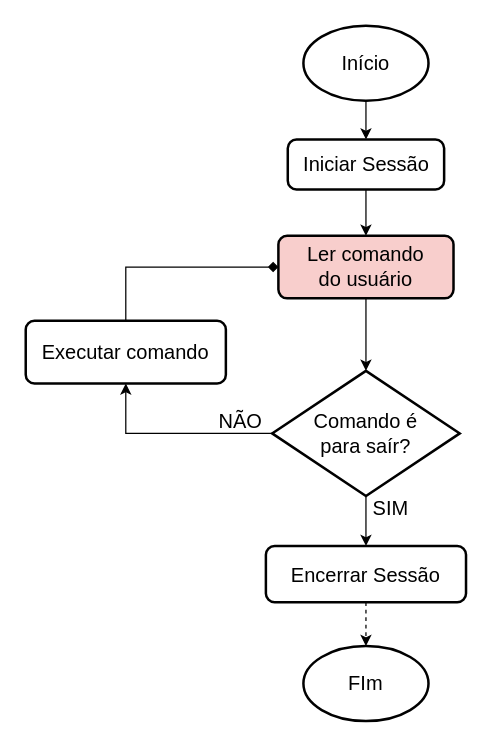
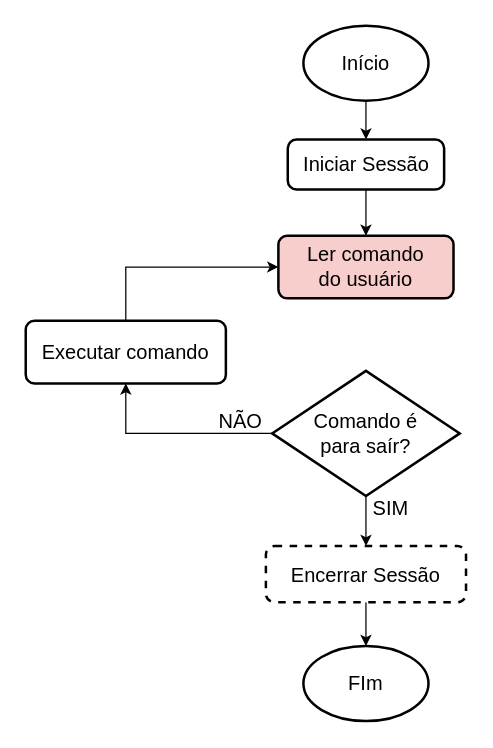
  <mxCell id="0" />
  <mxCell id="1" parent="0" />
  <mxCell id="2" style="edgeStyle=orthogonalEdgeStyle;rounded=0;orthogonalLoop=1;jettySize=auto;html=1;exitX=0.5;exitY=1;exitDx=0;exitDy=0;exitPerimeter=0;entryX=0.5;entryY=0;entryDx=0;entryDy=0;" edge="1" parent="1" source="3" target="15"><mxGeometry relative="1" as="geometry" /></mxCell>
  <mxCell id="3" value="&lt;font style=&quot;font-size: 16px&quot;&gt;Início&lt;/font&gt;" style="strokeWidth=2;html=1;shape=mxgraph.flowchart.start_1;whiteSpace=wrap;" vertex="1" parent="1"><mxGeometry x="242" y="20" width="100" height="60" as="geometry" /></mxCell>
- <mxCell id="4" style="edgeStyle=orthogonalEdgeStyle;rounded=0;orthogonalLoop=1;jettySize=auto;html=1;exitX=0.5;exitY=1;exitDx=0;exitDy=0;" edge="1" parent="1" source="5" target="8"><mxGeometry relative="1" as="geometry" /></mxCell>
  <mxCell id="5" value="&lt;font style=&quot;font-size: 16px&quot;&gt;Ler comando&lt;br&gt;do usuário&lt;br&gt;&lt;/font&gt;" style="rounded=1;whiteSpace=wrap;html=1;absoluteArcSize=1;arcSize=14;strokeWidth=2;fillColor=#f8cecc;" vertex="1" parent="1"><mxGeometry x="222" y="188" width="140" height="50" as="geometry" /></mxCell>
  <mxCell id="6" style="edgeStyle=orthogonalEdgeStyle;rounded=0;orthogonalLoop=1;jettySize=auto;html=1;exitX=0;exitY=0.5;exitDx=0;exitDy=0;exitPerimeter=0;entryX=0.5;entryY=1;entryDx=0;entryDy=0;" edge="1" parent="1" source="8" target="10"><mxGeometry relative="1" as="geometry" /></mxCell>
  <mxCell id="7" style="edgeStyle=orthogonalEdgeStyle;rounded=0;orthogonalLoop=1;jettySize=auto;html=1;exitX=0.5;exitY=1;exitDx=0;exitDy=0;exitPerimeter=0;entryX=0.5;entryY=0;entryDx=0;entryDy=0;" edge="1" parent="1" source="8" target="12"><mxGeometry relative="1" as="geometry" /></mxCell>
  <mxCell id="8" value="&lt;font style=&quot;font-size: 16px&quot;&gt;Comando é&lt;br&gt;para saír?&lt;/font&gt;" style="strokeWidth=2;html=1;shape=mxgraph.flowchart.decision;whiteSpace=wrap;" vertex="1" parent="1"><mxGeometry x="217" y="296" width="150" height="100" as="geometry" /></mxCell>
- <mxCell id="9" style="edgeStyle=orthogonalEdgeStyle;rounded=0;orthogonalLoop=1;jettySize=auto;html=1;exitX=0.5;exitY=0;exitDx=0;exitDy=0;entryX=0;entryY=0.5;entryDx=0;entryDy=0;endArrow=diamond;" edge="1" parent="1" source="10" target="5"><mxGeometry relative="1" as="geometry" /></mxCell>
+ <mxCell id="9" style="edgeStyle=orthogonalEdgeStyle;rounded=0;orthogonalLoop=1;jettySize=auto;html=1;exitX=0.5;exitY=0;exitDx=0;exitDy=0;entryX=0;entryY=0.5;entryDx=0;entryDy=0;" edge="1" parent="1" source="10" target="5"><mxGeometry relative="1" as="geometry" /></mxCell>
  <mxCell id="10" value="&lt;div style=&quot;font-size: 16px&quot;&gt;&lt;font style=&quot;font-size: 16px&quot;&gt;Executar comando&lt;/font&gt;&lt;/div&gt;" style="rounded=1;whiteSpace=wrap;html=1;absoluteArcSize=1;arcSize=14;strokeWidth=2;" vertex="1" parent="1"><mxGeometry x="20" y="256" width="160" height="50" as="geometry" /></mxCell>
- <mxCell id="11" style="edgeStyle=orthogonalEdgeStyle;rounded=0;orthogonalLoop=1;jettySize=auto;html=1;exitX=0.5;exitY=1;exitDx=0;exitDy=0;entryX=0.5;entryY=0;entryDx=0;entryDy=0;entryPerimeter=0;dashed=1;" edge="1" parent="1" source="12" target="13"><mxGeometry relative="1" as="geometry" /></mxCell>
- <mxCell id="12" value="&lt;font style=&quot;font-size: 16px&quot;&gt;Encerrar Sessão&lt;/font&gt;" style="rounded=1;whiteSpace=wrap;html=1;absoluteArcSize=1;arcSize=14;strokeWidth=2;" vertex="1" parent="1"><mxGeometry x="212" y="436" width="160" height="45" as="geometry" /></mxCell>
+ <mxCell id="11" style="edgeStyle=orthogonalEdgeStyle;rounded=0;orthogonalLoop=1;jettySize=auto;html=1;exitX=0.5;exitY=1;exitDx=0;exitDy=0;entryX=0.5;entryY=0;entryDx=0;entryDy=0;entryPerimeter=0;" edge="1" parent="1" source="12" target="13"><mxGeometry relative="1" as="geometry" /></mxCell>
+ <mxCell id="12" value="&lt;font style=&quot;font-size: 16px&quot;&gt;Encerrar Sessão&lt;/font&gt;" style="rounded=1;whiteSpace=wrap;html=1;absoluteArcSize=1;arcSize=14;strokeWidth=2;dashed=1;" vertex="1" parent="1"><mxGeometry x="212" y="436" width="160" height="45" as="geometry" /></mxCell>
  <mxCell id="13" value="&lt;font style=&quot;font-size: 16px&quot;&gt;FIm&lt;/font&gt;" style="strokeWidth=2;html=1;shape=mxgraph.flowchart.start_1;whiteSpace=wrap;" vertex="1" parent="1"><mxGeometry x="242" y="516" width="100" height="60" as="geometry" /></mxCell>
  <mxCell id="14" style="edgeStyle=orthogonalEdgeStyle;rounded=0;orthogonalLoop=1;jettySize=auto;html=1;exitX=0.5;exitY=1;exitDx=0;exitDy=0;entryX=0.5;entryY=0;entryDx=0;entryDy=0;" edge="1" parent="1" source="15" target="5"><mxGeometry relative="1" as="geometry" /></mxCell>
  <mxCell id="15" value="&lt;font style=&quot;font-size: 16px&quot;&gt;Iniciar Sessão&lt;/font&gt;" style="rounded=1;whiteSpace=wrap;html=1;absoluteArcSize=1;arcSize=14;strokeWidth=2;" vertex="1" parent="1"><mxGeometry x="229.5" y="111" width="125" height="40" as="geometry" /></mxCell>
  <mxCell id="16" value="&lt;font style=&quot;font-size: 16px&quot;&gt;SIM&lt;/font&gt;" style="text;html=1;strokeColor=none;fillColor=none;align=center;verticalAlign=middle;whiteSpace=wrap;rounded=0;" vertex="1" parent="1"><mxGeometry x="292" y="396" width="40" height="20" as="geometry" /></mxCell>
  <mxCell id="17" value="&lt;font style=&quot;font-size: 16px&quot;&gt;NÃO&lt;/font&gt;" style="text;html=1;strokeColor=none;fillColor=none;align=center;verticalAlign=middle;whiteSpace=wrap;rounded=0;" vertex="1" parent="1"><mxGeometry x="172" y="326" width="40" height="20" as="geometry" /></mxCell>
